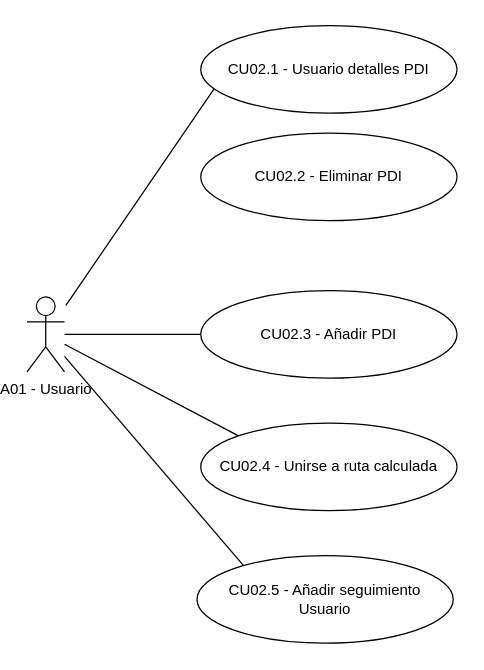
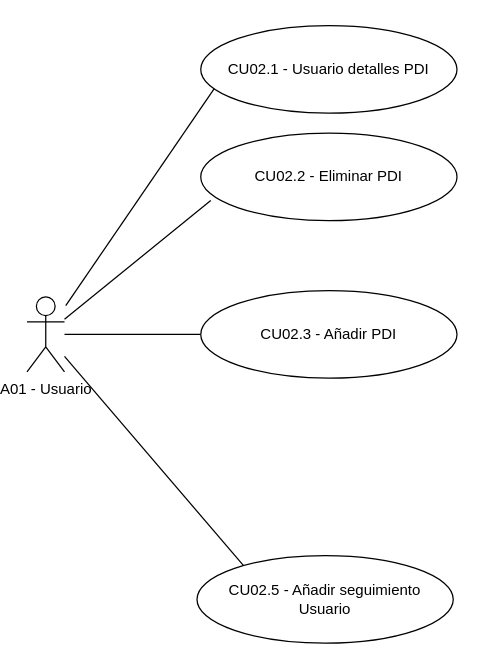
  <mxCell id="0" />
  <mxCell id="1" parent="0" />
  <mxCell id="2" style="edgeStyle=none;html=1;entryX=0.054;entryY=0.714;entryDx=0;entryDy=0;entryPerimeter=0;endArrow=none;endFill=0;" edge="1" parent="1" target="8"><mxGeometry relative="1" as="geometry"><mxPoint x="51" y="244" as="sourcePoint" /></mxGeometry></mxCell>
+ <mxCell id="3" style="edgeStyle=none;html=1;entryX=0.039;entryY=0.771;entryDx=0;entryDy=0;entryPerimeter=0;endArrow=none;endFill=0;" edge="1" parent="1" source="7" target="9"><mxGeometry relative="1" as="geometry" /></mxCell>
  <mxCell id="4" style="edgeStyle=none;html=1;entryX=0;entryY=0.5;entryDx=0;entryDy=0;endArrow=none;endFill=0;" edge="1" parent="1" source="7" target="10"><mxGeometry relative="1" as="geometry" /></mxCell>
- <mxCell id="5" style="edgeStyle=none;html=1;entryX=0;entryY=0;entryDx=0;entryDy=0;endArrow=none;endFill=0;" edge="1" parent="1" source="7" target="11"><mxGeometry relative="1" as="geometry" /></mxCell>
  <mxCell id="6" style="edgeStyle=none;html=1;entryX=0.19;entryY=0.143;entryDx=0;entryDy=0;entryPerimeter=0;endArrow=none;endFill=0;" edge="1" parent="1" source="7" target="12"><mxGeometry relative="1" as="geometry" /></mxCell>
  <mxCell id="7" value="A01 - Usuario" style="shape=umlActor;html=1;verticalLabelPosition=bottom;verticalAlign=top;align=center;" vertex="1" parent="1"><mxGeometry x="20" y="237" width="30" height="60" as="geometry" /></mxCell>
  <mxCell id="8" value="CU02.1 - Usuario detalles PDI" style="ellipse;whiteSpace=wrap;html=1;" vertex="1" parent="1"><mxGeometry x="159" y="20" width="205" height="70" as="geometry" /></mxCell>
  <mxCell id="9" value="CU02.2 - Eliminar PDI" style="ellipse;whiteSpace=wrap;html=1;" vertex="1" parent="1"><mxGeometry x="159" y="106" width="205" height="70" as="geometry" /></mxCell>
  <mxCell id="10" value="CU02.3 - Añadir PDI" style="ellipse;whiteSpace=wrap;html=1;" vertex="1" parent="1"><mxGeometry x="159" y="232" width="205" height="70" as="geometry" /></mxCell>
- <mxCell id="11" value="CU02.4 - Unirse a ruta calculada" style="ellipse;whiteSpace=wrap;html=1;" vertex="1" parent="1"><mxGeometry x="159" y="338" width="205" height="70" as="geometry" /></mxCell>
  <mxCell id="12" value="CU02.5 - Añadir seguimiento&lt;br&gt;Usuario" style="ellipse;whiteSpace=wrap;html=1;" vertex="1" parent="1"><mxGeometry x="156" y="444" width="205" height="70" as="geometry" /></mxCell>
